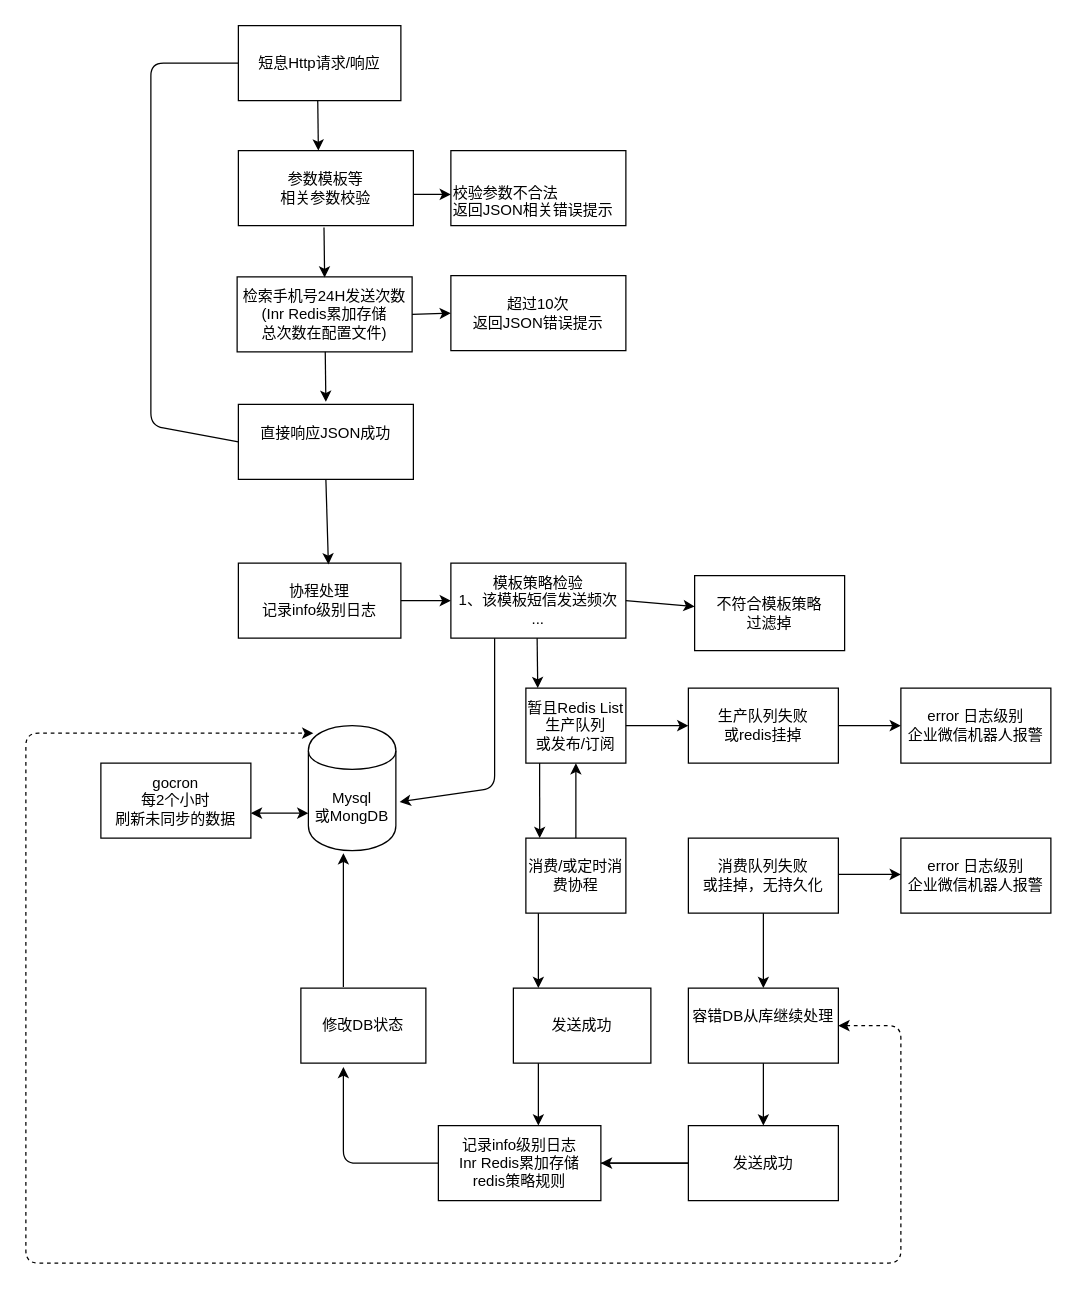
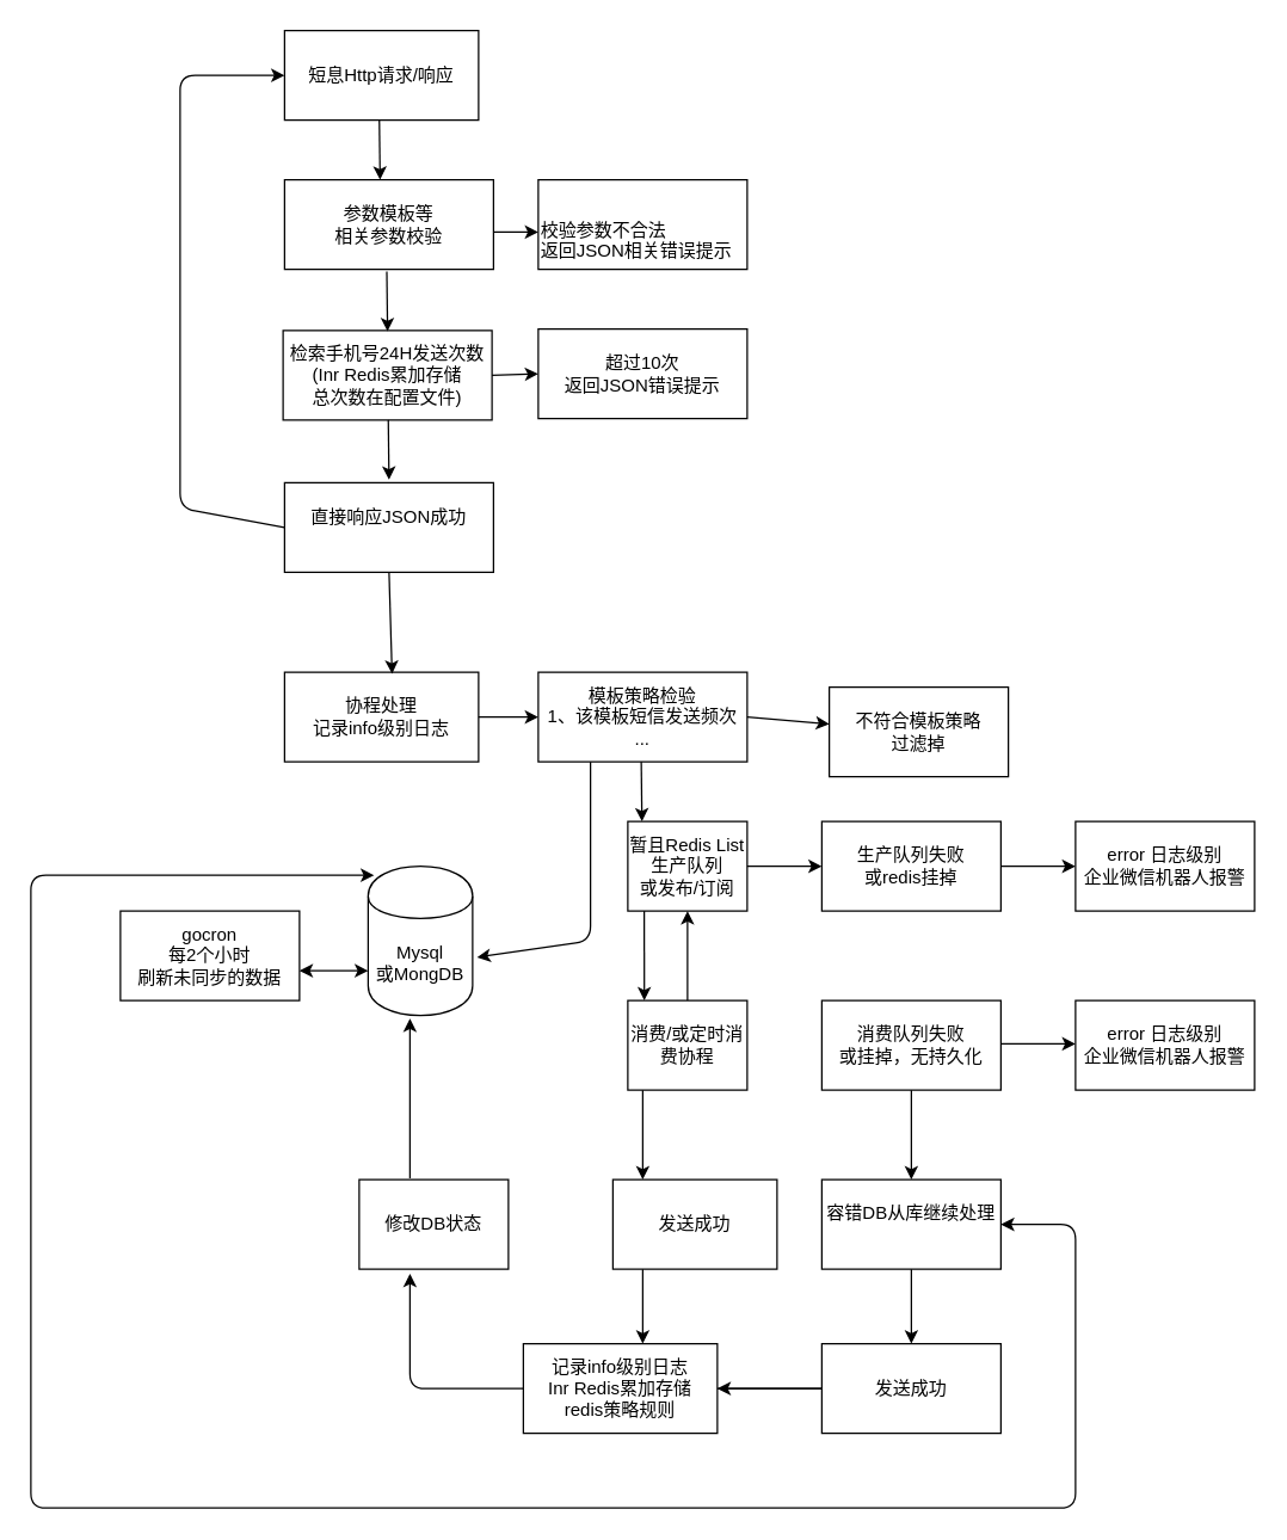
  <mxCell id="0" />
  <mxCell id="1" parent="0" />
  <mxCell id="2" value="&lt;div&gt;短息Http请求/响应&lt;/div&gt;" style="rounded=0;whiteSpace=wrap;html=1;" parent="1" vertex="1"><mxGeometry x="190" y="20" width="130" height="60" as="geometry" /></mxCell>
  <mxCell id="3" value="&lt;div&gt;参数模板等&lt;/div&gt;&lt;div&gt;相关参数校验&lt;/div&gt;" style="rounded=0;whiteSpace=wrap;html=1;" parent="1" vertex="1"><mxGeometry x="190" y="120" width="140" height="60" as="geometry" /></mxCell>
  <mxCell id="4" value="" style="rounded=0;whiteSpace=wrap;html=1;" parent="1" vertex="1"><mxGeometry x="360" y="120" width="140" height="60" as="geometry" /></mxCell>
  <mxCell id="5" value="&lt;div&gt;校验参数不合法 &lt;br&gt;&lt;/div&gt;&lt;div&gt;返回JSON相关错误提示&lt;/div&gt;" style="text;html=1;" parent="1" vertex="1"><mxGeometry x="360" y="140" width="120" height="30" as="geometry" /></mxCell>
  <mxCell id="6" value="&lt;div&gt;检索手机号24H发送次数&lt;/div&gt;&lt;div&gt;(Inr Redis累加存储&lt;/div&gt;&lt;div&gt;总次数在配置文件)&lt;/div&gt;" style="rounded=0;whiteSpace=wrap;html=1;" parent="1" vertex="1"><mxGeometry x="189" y="221" width="140" height="60" as="geometry" /></mxCell>
  <mxCell id="7" value="&lt;div&gt;超过10次&lt;/div&gt;&lt;div&gt;返回JSON错误提示&lt;br&gt;&lt;/div&gt;" style="rounded=0;whiteSpace=wrap;html=1;" parent="1" vertex="1"><mxGeometry x="360" y="220" width="140" height="60" as="geometry" /></mxCell>
  <mxCell id="8" value="&lt;div&gt;直接响应JSON成功&lt;/div&gt;&lt;div&gt;&lt;br&gt;&lt;/div&gt;" style="rounded=0;whiteSpace=wrap;html=1;" parent="1" vertex="1"><mxGeometry x="190" y="323" width="140" height="60" as="geometry" /></mxCell>
  <mxCell id="9" value="&lt;div&gt;模板策略检验&lt;/div&gt;&lt;div&gt;1、该模板短信发送频次&lt;br&gt;&lt;/div&gt;&lt;div&gt;...&lt;br&gt;&lt;/div&gt;" style="rounded=0;whiteSpace=wrap;html=1;" parent="1" vertex="1"><mxGeometry x="360" y="450" width="140" height="60" as="geometry" /></mxCell>
  <mxCell id="10" value="&lt;div&gt;不符合模板策略&lt;/div&gt;&lt;div&gt;过滤掉&lt;br&gt;&lt;/div&gt;" style="rounded=0;whiteSpace=wrap;html=1;" parent="1" vertex="1"><mxGeometry x="555" y="460" width="120" height="60" as="geometry" /></mxCell>
  <mxCell id="11" value="&lt;div&gt;协程处理&lt;/div&gt;&lt;div&gt;记录info级别日志&lt;br&gt;&lt;/div&gt;" style="rounded=0;whiteSpace=wrap;html=1;" parent="1" vertex="1"><mxGeometry x="190" y="450" width="130" height="60" as="geometry" /></mxCell>
  <mxCell id="12" value="&lt;div&gt;暂且Redis List生产队列&lt;/div&gt;&lt;div&gt;或发布/订阅&lt;br&gt;&lt;/div&gt;" style="rounded=0;whiteSpace=wrap;html=1;" parent="1" vertex="1"><mxGeometry x="420" y="550" width="80" height="60" as="geometry" /></mxCell>
  <mxCell id="13" value="&lt;div&gt;生产队列失败&lt;/div&gt;&lt;div&gt;或redis挂掉&lt;br&gt;&lt;/div&gt;" style="rounded=0;whiteSpace=wrap;html=1;" parent="1" vertex="1"><mxGeometry x="550" y="550" width="120" height="60" as="geometry" /></mxCell>
  <mxCell id="14" value="" style="edgeStyle=orthogonalEdgeStyle;rounded=0;orthogonalLoop=1;jettySize=auto;html=1;" parent="1" source="15" target="12" edge="1"><mxGeometry relative="1" as="geometry" /></mxCell>
  <mxCell id="15" value="&lt;div&gt;消费/或定时消费协程&lt;/div&gt;" style="rounded=0;whiteSpace=wrap;html=1;" parent="1" vertex="1"><mxGeometry x="420" y="670" width="80" height="60" as="geometry" /></mxCell>
  <mxCell id="16" value="&lt;div&gt;消费队列失败&lt;/div&gt;&lt;div&gt;或挂掉，无持久化&lt;br&gt;&lt;/div&gt;" style="rounded=0;whiteSpace=wrap;html=1;" parent="1" vertex="1"><mxGeometry x="550" y="670" width="120" height="60" as="geometry" /></mxCell>
  <mxCell id="17" value="&lt;div&gt;发送成功&lt;/div&gt;" style="rounded=0;whiteSpace=wrap;html=1;" parent="1" vertex="1"><mxGeometry x="410" y="790" width="110" height="60" as="geometry" /></mxCell>
  <mxCell id="18" value="修改DB状态" style="rounded=0;whiteSpace=wrap;html=1;" parent="1" vertex="1"><mxGeometry x="240" y="790" width="100" height="60" as="geometry" /></mxCell>
  <mxCell id="19" value="&lt;div&gt;Mysql&lt;/div&gt;&lt;div&gt;或MongDB&lt;br&gt;&lt;/div&gt;" style="shape=cylinder;whiteSpace=wrap;html=1;boundedLbl=1;backgroundOutline=1;" parent="1" vertex="1"><mxGeometry x="246" y="580" width="70" height="100" as="geometry" /></mxCell>
  <mxCell id="20" value="&lt;div&gt;error 日志级别&lt;/div&gt;&lt;div&gt;企业微信机器人报警&lt;/div&gt;" style="rounded=0;whiteSpace=wrap;html=1;" parent="1" vertex="1"><mxGeometry x="720" y="550" width="120" height="60" as="geometry" /></mxCell>
  <mxCell id="21" value="&lt;div&gt;error 日志级别&lt;br&gt;&lt;/div&gt;&lt;div&gt;企业微信机器人报警&lt;/div&gt;" style="rounded=0;whiteSpace=wrap;html=1;" parent="1" vertex="1"><mxGeometry x="720" y="670" width="120" height="60" as="geometry" /></mxCell>
  <mxCell id="22" value="" style="endArrow=classic;html=1;" parent="1" edge="1"><mxGeometry width="50" height="50" relative="1" as="geometry"><mxPoint x="253.5" y="80" as="sourcePoint" /><mxPoint x="254" y="120" as="targetPoint" /></mxGeometry></mxCell>
  <mxCell id="23" value="" style="endArrow=classic;html=1;entryX=0;entryY=0.5;entryDx=0;entryDy=0;exitX=1;exitY=0.5;exitDx=0;exitDy=0;" parent="1" source="6" target="7" edge="1"><mxGeometry width="50" height="50" relative="1" as="geometry"><mxPoint x="340" y="250" as="sourcePoint" /><mxPoint x="340.5" y="290" as="targetPoint" /></mxGeometry></mxCell>
  <mxCell id="24" value="" style="endArrow=classic;html=1;" parent="1" edge="1"><mxGeometry width="50" height="50" relative="1" as="geometry"><mxPoint x="258.5" y="181.5" as="sourcePoint" /><mxPoint x="259" y="221.5" as="targetPoint" /></mxGeometry></mxCell>
  <mxCell id="25" value="" style="endArrow=classic;html=1;" parent="1" edge="1"><mxGeometry width="50" height="50" relative="1" as="geometry"><mxPoint x="259.5" y="281" as="sourcePoint" /><mxPoint x="260" y="321" as="targetPoint" /></mxGeometry></mxCell>
  <mxCell id="26" value="" style="endArrow=classic;html=1;" parent="1" edge="1"><mxGeometry width="50" height="50" relative="1" as="geometry"><mxPoint x="429" y="510" as="sourcePoint" /><mxPoint x="429.5" y="550" as="targetPoint" /></mxGeometry></mxCell>
- <mxCell id="27" value="" style="endArrow=none;html=1;entryX=0;entryY=0.5;entryDx=0;entryDy=0;exitX=0;exitY=0.5;exitDx=0;exitDy=0;" parent="1" source="8" target="2" edge="1"><mxGeometry width="50" height="50" relative="1" as="geometry"><mxPoint x="175" y="500" as="sourcePoint" /><mxPoint x="130" y="20" as="targetPoint" /><Array as="points"><mxPoint x="120" y="340" /><mxPoint x="120" y="50" /></Array></mxGeometry></mxCell>
+ <mxCell id="27" value="" style="endArrow=classic;html=1;entryX=0;entryY=0.5;entryDx=0;entryDy=0;exitX=0;exitY=0.5;exitDx=0;exitDy=0;" parent="1" source="8" target="2" edge="1"><mxGeometry width="50" height="50" relative="1" as="geometry"><mxPoint x="175" y="500" as="sourcePoint" /><mxPoint x="130" y="20" as="targetPoint" /><Array as="points"><mxPoint x="120" y="340" /><mxPoint x="120" y="50" /></Array></mxGeometry></mxCell>
  <mxCell id="28" value="" style="endArrow=classic;html=1;entryX=0;entryY=0.5;entryDx=0;entryDy=0;" parent="1" target="5" edge="1"><mxGeometry width="50" height="50" relative="1" as="geometry"><mxPoint x="330" y="155" as="sourcePoint" /><mxPoint x="369" y="105" as="targetPoint" /></mxGeometry></mxCell>
  <mxCell id="29" value="" style="endArrow=classic;html=1;entryX=0;entryY=0.5;entryDx=0;entryDy=0;" parent="1" target="9" edge="1"><mxGeometry width="50" height="50" relative="1" as="geometry"><mxPoint x="320" y="480" as="sourcePoint" /><mxPoint x="370" y="430" as="targetPoint" /></mxGeometry></mxCell>
  <mxCell id="30" value="" style="endArrow=classic;html=1;" parent="1" target="10" edge="1"><mxGeometry width="50" height="50" relative="1" as="geometry"><mxPoint x="500" y="480" as="sourcePoint" /><mxPoint x="550" y="430" as="targetPoint" /></mxGeometry></mxCell>
  <mxCell id="31" value="" style="endArrow=classic;html=1;exitX=0.25;exitY=1;exitDx=0;exitDy=0;entryX=1.043;entryY=0.61;entryDx=0;entryDy=0;entryPerimeter=0;" parent="1" source="9" target="19" edge="1"><mxGeometry width="50" height="50" relative="1" as="geometry"><mxPoint x="110" y="1010" as="sourcePoint" /><mxPoint x="380" y="630" as="targetPoint" /><Array as="points"><mxPoint x="395" y="630" /></Array></mxGeometry></mxCell>
  <mxCell id="32" value="" style="endArrow=classic;html=1;" parent="1" target="13" edge="1"><mxGeometry width="50" height="50" relative="1" as="geometry"><mxPoint x="500" y="580" as="sourcePoint" /><mxPoint x="550" y="530" as="targetPoint" /></mxGeometry></mxCell>
  <mxCell id="33" value="" style="endArrow=classic;html=1;" parent="1" target="20" edge="1"><mxGeometry width="50" height="50" relative="1" as="geometry"><mxPoint x="670" y="580" as="sourcePoint" /><mxPoint x="720" y="530" as="targetPoint" /></mxGeometry></mxCell>
  <mxCell id="34" value="" style="endArrow=classic;html=1;entryX=0.554;entryY=0.017;entryDx=0;entryDy=0;entryPerimeter=0;" parent="1" target="11" edge="1"><mxGeometry width="50" height="50" relative="1" as="geometry"><mxPoint x="260" y="383" as="sourcePoint" /><mxPoint x="260" y="432.5" as="targetPoint" /></mxGeometry></mxCell>
  <mxCell id="35" value="" style="endArrow=classic;html=1;entryX=0.679;entryY=0;entryDx=0;entryDy=0;entryPerimeter=0;" parent="1" edge="1"><mxGeometry width="50" height="50" relative="1" as="geometry"><mxPoint x="431" y="610" as="sourcePoint" /><mxPoint x="431.06" y="670" as="targetPoint" /></mxGeometry></mxCell>
  <mxCell id="36" value="" style="endArrow=classic;html=1;" parent="1" edge="1"><mxGeometry width="50" height="50" relative="1" as="geometry"><mxPoint x="670" y="699" as="sourcePoint" /><mxPoint x="720" y="699" as="targetPoint" /></mxGeometry></mxCell>
  <mxCell id="37" value="" style="endArrow=classic;html=1;" parent="1" edge="1"><mxGeometry width="50" height="50" relative="1" as="geometry"><mxPoint x="430" y="730" as="sourcePoint" /><mxPoint x="430" y="790" as="targetPoint" /></mxGeometry></mxCell>
  <mxCell id="38" value="" style="endArrow=classic;html=1;entryX=0.4;entryY=1.02;entryDx=0;entryDy=0;entryPerimeter=0;" parent="1" target="19" edge="1"><mxGeometry width="50" height="50" relative="1" as="geometry"><mxPoint x="274" y="789" as="sourcePoint" /><mxPoint x="320" y="740" as="targetPoint" /></mxGeometry></mxCell>
  <mxCell id="39" value="&lt;div&gt;容错DB从库继续处理&lt;/div&gt;&lt;div&gt;&lt;br&gt;&lt;/div&gt;" style="rounded=0;whiteSpace=wrap;html=1;" parent="1" vertex="1"><mxGeometry x="550" y="790" width="120" height="60" as="geometry" /></mxCell>
  <mxCell id="40" value="" style="endArrow=classic;html=1;" parent="1" target="39" edge="1"><mxGeometry width="50" height="50" relative="1" as="geometry"><mxPoint x="610" y="730" as="sourcePoint" /><mxPoint x="660" y="680" as="targetPoint" /></mxGeometry></mxCell>
  <mxCell id="41" value="发送成功" style="rounded=0;whiteSpace=wrap;html=1;" parent="1" vertex="1"><mxGeometry x="550" y="900" width="120" height="60" as="geometry" /></mxCell>
  <mxCell id="42" value="" style="endArrow=classic;html=1;" parent="1" target="41" edge="1"><mxGeometry width="50" height="50" relative="1" as="geometry"><mxPoint x="610" y="850" as="sourcePoint" /><mxPoint x="660" y="800" as="targetPoint" /></mxGeometry></mxCell>
  <mxCell id="43" value="" style="endArrow=classic;html=1;entryX=0.34;entryY=1.05;entryDx=0;entryDy=0;entryPerimeter=0;exitX=0;exitY=0.5;exitDx=0;exitDy=0;" parent="1" source="41" target="18" edge="1"><mxGeometry width="50" height="50" relative="1" as="geometry"><mxPoint x="110" y="1030" as="sourcePoint" /><mxPoint x="160" y="980" as="targetPoint" /><Array as="points"><mxPoint x="274" y="930" /></Array></mxGeometry></mxCell>
  <mxCell id="44" value="&lt;div&gt;gocron&lt;/div&gt;&lt;div&gt;每2个小时&lt;/div&gt;&lt;div&gt;刷新未同步的数据&lt;br&gt;&lt;/div&gt;" style="rounded=0;whiteSpace=wrap;html=1;" parent="1" vertex="1"><mxGeometry x="80" y="610" width="120" height="60" as="geometry" /></mxCell>
  <mxCell id="45" value="" style="endArrow=classic;startArrow=classic;html=1;entryX=0;entryY=0.7;entryDx=0;entryDy=0;" parent="1" target="19" edge="1"><mxGeometry width="50" height="50" relative="1" as="geometry"><mxPoint x="200" y="650" as="sourcePoint" /><mxPoint x="250" y="600" as="targetPoint" /></mxGeometry></mxCell>
- <mxCell id="46" value="" style="endArrow=classic;startArrow=classic;html=1;entryX=0.057;entryY=0.06;entryDx=0;entryDy=0;entryPerimeter=0;exitX=1;exitY=0.5;exitDx=0;exitDy=0;dashed=1;" parent="1" source="39" target="19" edge="1"><mxGeometry width="50" height="50" relative="1" as="geometry"><mxPoint x="720" y="820" as="sourcePoint" /><mxPoint x="-120" y="580" as="targetPoint" /><Array as="points"><mxPoint x="720" y="820" /><mxPoint x="720" y="1010" /><mxPoint x="360" y="1010" /><mxPoint x="20" y="1010" /><mxPoint x="20" y="586" /></Array></mxGeometry></mxCell>
+ <mxCell id="46" value="" style="endArrow=classic;startArrow=classic;html=1;entryX=0.057;entryY=0.06;entryDx=0;entryDy=0;entryPerimeter=0;exitX=1;exitY=0.5;exitDx=0;exitDy=0;" parent="1" source="39" target="19" edge="1"><mxGeometry width="50" height="50" relative="1" as="geometry"><mxPoint x="720" y="820" as="sourcePoint" /><mxPoint x="-120" y="580" as="targetPoint" /><Array as="points"><mxPoint x="720" y="820" /><mxPoint x="720" y="1010" /><mxPoint x="360" y="1010" /><mxPoint x="20" y="1010" /><mxPoint x="20" y="586" /></Array></mxGeometry></mxCell>
  <mxCell id="47" value="&lt;div&gt;记录info级别日志&lt;/div&gt;&lt;div&gt;Inr Redis累加存储&lt;/div&gt;&lt;div&gt;redis策略规则&lt;br&gt;&lt;/div&gt;" style="rounded=0;whiteSpace=wrap;html=1;" parent="1" vertex="1"><mxGeometry x="350" y="900" width="130" height="60" as="geometry" /></mxCell>
  <mxCell id="48" value="" style="endArrow=classic;html=1;" parent="1" edge="1"><mxGeometry width="50" height="50" relative="1" as="geometry"><mxPoint x="430" y="850" as="sourcePoint" /><mxPoint x="430" y="900" as="targetPoint" /></mxGeometry></mxCell>
  <mxCell id="49" value="" style="endArrow=classic;html=1;exitX=0;exitY=0.5;exitDx=0;exitDy=0;entryX=1;entryY=0.5;entryDx=0;entryDy=0;" parent="1" source="41" target="47" edge="1"><mxGeometry width="50" height="50" relative="1" as="geometry"><mxPoint x="10" y="1090" as="sourcePoint" /><mxPoint x="60" y="1040" as="targetPoint" /></mxGeometry></mxCell>
